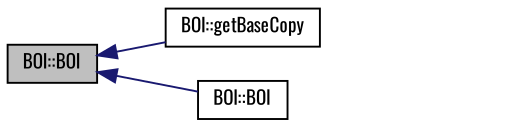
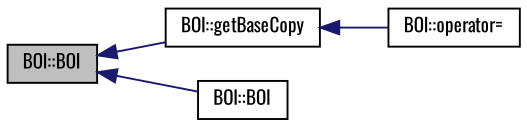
  digraph {
    rankdir=LR
    fontname=Oswald
    node [color=black fillcolor=white fontname=Oswald fontsize=10 shape=record style=filled]
    edge [color=midnightblue dir=back fontname=Oswald fontsize=10 labelfontname=Helvetica labelfontsize=10 style=solid]
    n1 [fillcolor=grey75 fontcolor=black height=0.2 label="BOI::BOI" width=0.4]
    n2 [height=0.2 label="BOI::getBaseCopy" width=0.4]
    n3 [height=0.2 label="BOI::BOI" width=0.4]
+   n4 [height=0.2 label="BOI::operator=" width=0.4]
    n1 -> n2
    n1 -> n3
+   n2 -> n4
  }
